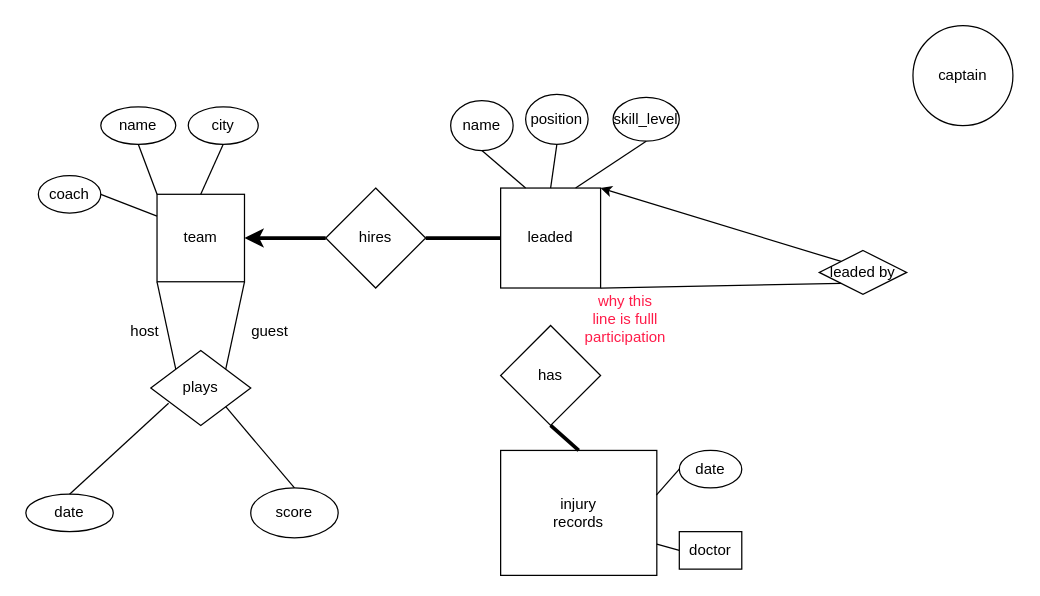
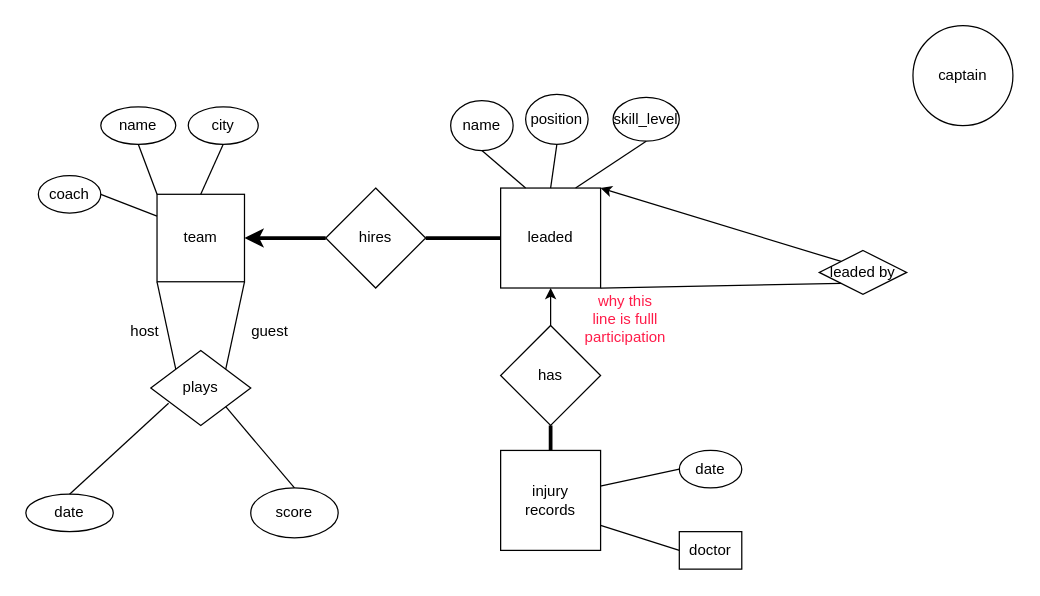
  <mxCell id="0" />
  <mxCell id="1" parent="0" />
  <mxCell id="2" value="name" style="ellipse;whiteSpace=wrap;html=1;" parent="1" vertex="1"><mxGeometry x="80" y="85" width="60" height="30" as="geometry" /></mxCell>
  <mxCell id="3" value="city" style="ellipse;whiteSpace=wrap;html=1;" parent="1" vertex="1"><mxGeometry x="150" y="85" width="56" height="30" as="geometry" /></mxCell>
  <mxCell id="4" value="coach" style="ellipse;whiteSpace=wrap;html=1;" parent="1" vertex="1"><mxGeometry x="30" y="140" width="50" height="30" as="geometry" /></mxCell>
  <mxCell id="5" value="team" style="whiteSpace=wrap;html=1;aspect=fixed;" parent="1" vertex="1"><mxGeometry x="125" y="155" width="70" height="70" as="geometry" /></mxCell>
  <mxCell id="6" value="leaded" style="whiteSpace=wrap;html=1;aspect=fixed;" parent="1" vertex="1"><mxGeometry x="400" y="150" width="80" height="80" as="geometry" /></mxCell>
  <mxCell id="7" value="captain" style="ellipse;whiteSpace=wrap;html=1;" parent="1" vertex="1"><mxGeometry x="730" y="20" width="80" height="80" as="geometry" /></mxCell>
  <mxCell id="8" value="name" style="ellipse;whiteSpace=wrap;html=1;" parent="1" vertex="1"><mxGeometry x="360" y="80" width="50" height="40" as="geometry" /></mxCell>
  <mxCell id="9" value="skill_level" style="ellipse;whiteSpace=wrap;html=1;" parent="1" vertex="1"><mxGeometry x="490" y="77.5" width="53" height="35" as="geometry" /></mxCell>
  <mxCell id="10" value="position" style="ellipse;whiteSpace=wrap;html=1;" parent="1" vertex="1"><mxGeometry x="420" y="75" width="50" height="40" as="geometry" /></mxCell>
- <mxCell id="11" value="injury&lt;br&gt;records" style="whiteSpace=wrap;html=1;aspect=fixed;" parent="1" vertex="1"><mxGeometry x="400" y="360" width="125" height="100" as="geometry" /></mxCell>
+ <mxCell id="11" value="injury&lt;br&gt;records" style="whiteSpace=wrap;html=1;aspect=fixed;" parent="1" vertex="1"><mxGeometry x="400" y="360" width="80" height="80" as="geometry" /></mxCell>
  <mxCell id="12" value="date" style="ellipse;whiteSpace=wrap;html=1;" parent="1" vertex="1"><mxGeometry x="543" y="360" width="50" height="30" as="geometry" /></mxCell>
  <mxCell id="13" value="doctor" style="whiteSpace=wrap;html=1;rounded=0;" parent="1" vertex="1"><mxGeometry x="543" y="425" width="50" height="30" as="geometry" /></mxCell>
  <mxCell id="14" value="hires" style="rhombus;whiteSpace=wrap;html=1;" parent="1" vertex="1"><mxGeometry x="260" y="150" width="80" height="80" as="geometry" /></mxCell>
  <mxCell id="15" value="plays" style="rhombus;whiteSpace=wrap;html=1;" parent="1" vertex="1"><mxGeometry x="120" y="280" width="80" height="60" as="geometry" /></mxCell>
  <mxCell id="16" value="" style="endArrow=classic;html=1;rounded=0;entryX=1;entryY=0.5;entryDx=0;entryDy=0;exitX=0;exitY=0.5;exitDx=0;exitDy=0;strokeWidth=3;" parent="1" source="14" target="5" edge="1"><mxGeometry width="50" height="50" relative="1" as="geometry"><mxPoint x="210" y="250" as="sourcePoint" /><mxPoint x="260" y="200" as="targetPoint" /></mxGeometry></mxCell>
  <mxCell id="17" value="has" style="rhombus;whiteSpace=wrap;html=1;" parent="1" vertex="1"><mxGeometry x="400" y="260" width="80" height="80" as="geometry" /></mxCell>
  <mxCell id="18" value="" style="endArrow=none;html=1;rounded=0;entryX=0.5;entryY=1;entryDx=0;entryDy=0;exitX=0.5;exitY=0;exitDx=0;exitDy=0;strokeWidth=3;" parent="1" source="11" target="17" edge="1"><mxGeometry width="50" height="50" relative="1" as="geometry"><mxPoint x="550" y="390" as="sourcePoint" /><mxPoint x="600" y="340" as="targetPoint" /></mxGeometry></mxCell>
+ <mxCell id="19" value="" style="endArrow=classic;html=1;rounded=0;entryX=0.5;entryY=1;entryDx=0;entryDy=0;" parent="1" source="17" target="6" edge="1"><mxGeometry width="50" height="50" relative="1" as="geometry"><mxPoint x="270" y="350" as="sourcePoint" /><mxPoint x="320" y="300" as="targetPoint" /></mxGeometry></mxCell>
  <mxCell id="20" value="date" style="ellipse;whiteSpace=wrap;html=1;" parent="1" vertex="1"><mxGeometry x="20" y="395" width="70" height="30" as="geometry" /></mxCell>
  <mxCell id="21" value="score" style="ellipse;whiteSpace=wrap;html=1;" parent="1" vertex="1"><mxGeometry x="200" y="390" width="70" height="40" as="geometry" /></mxCell>
  <mxCell id="22" value="" style="endArrow=none;html=1;rounded=0;exitX=0.5;exitY=0;exitDx=0;exitDy=0;entryX=0.178;entryY=0.705;entryDx=0;entryDy=0;entryPerimeter=0;" parent="1" source="20" target="15" edge="1"><mxGeometry width="50" height="50" relative="1" as="geometry"><mxPoint x="270" y="340" as="sourcePoint" /><mxPoint x="320" y="290" as="targetPoint" /></mxGeometry></mxCell>
  <mxCell id="23" value="" style="endArrow=none;html=1;rounded=0;exitX=0.5;exitY=0;exitDx=0;exitDy=0;entryX=1;entryY=1;entryDx=0;entryDy=0;" parent="1" source="21" target="15" edge="1"><mxGeometry width="50" height="50" relative="1" as="geometry"><mxPoint x="60" y="420" as="sourcePoint" /><mxPoint x="130" y="320" as="targetPoint" /></mxGeometry></mxCell>
  <mxCell id="24" value="" style="endArrow=none;html=1;rounded=0;entryX=0;entryY=1;entryDx=0;entryDy=0;exitX=0;exitY=0;exitDx=0;exitDy=0;" parent="1" source="15" target="5" edge="1"><mxGeometry width="50" height="50" relative="1" as="geometry"><mxPoint x="120" y="290" as="sourcePoint" /><mxPoint x="170" y="240" as="targetPoint" /></mxGeometry></mxCell>
  <mxCell id="25" value="" style="endArrow=none;html=1;rounded=0;entryX=0.5;entryY=1;entryDx=0;entryDy=0;exitX=0;exitY=0;exitDx=0;exitDy=0;" edge="1" parent="1" source="5" target="2"><mxGeometry width="50" height="50" relative="1" as="geometry"><mxPoint x="70" y="180" as="sourcePoint" /><mxPoint x="120" y="130" as="targetPoint" /></mxGeometry></mxCell>
  <mxCell id="26" value="" style="endArrow=none;html=1;rounded=0;entryX=0.5;entryY=1;entryDx=0;entryDy=0;exitX=0.5;exitY=0;exitDx=0;exitDy=0;" edge="1" parent="1" source="5" target="3"><mxGeometry width="50" height="50" relative="1" as="geometry"><mxPoint x="210" y="190" as="sourcePoint" /><mxPoint x="260" y="140" as="targetPoint" /></mxGeometry></mxCell>
  <mxCell id="27" value="" style="endArrow=none;html=1;rounded=0;entryX=0;entryY=0.25;entryDx=0;entryDy=0;exitX=1;exitY=0.5;exitDx=0;exitDy=0;" edge="1" parent="1" source="4" target="5"><mxGeometry width="50" height="50" relative="1" as="geometry"><mxPoint x="20" y="270" as="sourcePoint" /><mxPoint x="70" y="220" as="targetPoint" /></mxGeometry></mxCell>
  <mxCell id="28" value="" style="endArrow=none;html=1;rounded=0;entryX=0.5;entryY=1;entryDx=0;entryDy=0;exitX=0.25;exitY=0;exitDx=0;exitDy=0;" edge="1" parent="1" source="6" target="8"><mxGeometry width="50" height="50" relative="1" as="geometry"><mxPoint x="480" y="140" as="sourcePoint" /><mxPoint x="530" y="90" as="targetPoint" /></mxGeometry></mxCell>
  <mxCell id="29" value="" style="endArrow=none;html=1;rounded=0;entryX=0.5;entryY=1;entryDx=0;entryDy=0;exitX=0.5;exitY=0;exitDx=0;exitDy=0;" edge="1" parent="1" source="6" target="10"><mxGeometry width="50" height="50" relative="1" as="geometry"><mxPoint x="500" y="170" as="sourcePoint" /><mxPoint x="550" y="120" as="targetPoint" /></mxGeometry></mxCell>
  <mxCell id="30" value="" style="endArrow=none;html=1;rounded=0;entryX=0.5;entryY=1;entryDx=0;entryDy=0;exitX=0.75;exitY=0;exitDx=0;exitDy=0;" edge="1" parent="1" source="6" target="9"><mxGeometry width="50" height="50" relative="1" as="geometry"><mxPoint x="480" y="190" as="sourcePoint" /><mxPoint x="530" y="140" as="targetPoint" /></mxGeometry></mxCell>
  <mxCell id="31" value="leaded by" style="rhombus;whiteSpace=wrap;html=1;" vertex="1" parent="1"><mxGeometry x="655" y="200" width="70" height="35" as="geometry" /></mxCell>
  <mxCell id="32" value="" style="endArrow=classic;html=1;rounded=0;entryX=1;entryY=0;entryDx=0;entryDy=0;exitX=0;exitY=0;exitDx=0;exitDy=0;" edge="1" parent="1" source="31" target="6"><mxGeometry width="50" height="50" relative="1" as="geometry"><mxPoint x="530" y="180" as="sourcePoint" /><mxPoint x="580" y="130" as="targetPoint" /></mxGeometry></mxCell>
  <mxCell id="33" value="" style="endArrow=none;html=1;rounded=0;exitX=1;exitY=1;exitDx=0;exitDy=0;entryX=0;entryY=1;entryDx=0;entryDy=0;" edge="1" parent="1" source="6" target="31"><mxGeometry width="50" height="50" relative="1" as="geometry"><mxPoint x="500" y="280" as="sourcePoint" /><mxPoint x="550" y="230" as="targetPoint" /></mxGeometry></mxCell>
  <mxCell id="34" value="" style="endArrow=none;html=1;rounded=0;entryX=1;entryY=1;entryDx=0;entryDy=0;exitX=1;exitY=0;exitDx=0;exitDy=0;" edge="1" parent="1" source="15" target="5"><mxGeometry width="50" height="50" relative="1" as="geometry"><mxPoint x="150" y="305" as="sourcePoint" /><mxPoint x="135" y="235" as="targetPoint" /></mxGeometry></mxCell>
  <mxCell id="35" value="host" style="text;html=1;align=center;verticalAlign=middle;resizable=0;points=[];autosize=1;strokeColor=none;fillColor=none;" vertex="1" parent="1"><mxGeometry x="90" y="250" width="50" height="30" as="geometry" /></mxCell>
  <mxCell id="36" value="guest" style="text;html=1;align=center;verticalAlign=middle;resizable=0;points=[];autosize=1;strokeColor=none;fillColor=none;" vertex="1" parent="1"><mxGeometry x="190" y="250" width="50" height="30" as="geometry" /></mxCell>
  <mxCell id="37" value="" style="endArrow=none;html=1;rounded=0;entryX=0;entryY=0.5;entryDx=0;entryDy=0;exitX=0.997;exitY=0.358;exitDx=0;exitDy=0;exitPerimeter=0;" edge="1" parent="1" source="11" target="12"><mxGeometry width="50" height="50" relative="1" as="geometry"><mxPoint x="550" y="350" as="sourcePoint" /><mxPoint x="600" y="300" as="targetPoint" /></mxGeometry></mxCell>
  <mxCell id="38" value="" style="endArrow=none;html=1;rounded=0;entryX=0;entryY=0.5;entryDx=0;entryDy=0;exitX=1;exitY=0.75;exitDx=0;exitDy=0;" edge="1" parent="1" source="11" target="13"><mxGeometry width="50" height="50" relative="1" as="geometry"><mxPoint x="450" y="520" as="sourcePoint" /><mxPoint x="500" y="470" as="targetPoint" /></mxGeometry></mxCell>
  <mxCell id="39" value="" style="endArrow=none;html=1;rounded=0;strokeWidth=3;exitX=1;exitY=0.5;exitDx=0;exitDy=0;entryX=0;entryY=0.5;entryDx=0;entryDy=0;" edge="1" parent="1" source="14" target="6"><mxGeometry width="50" height="50" relative="1" as="geometry"><mxPoint x="320" y="310" as="sourcePoint" /><mxPoint x="370" y="260" as="targetPoint" /></mxGeometry></mxCell>
  <mxCell id="40" value="&lt;font color=&quot;#ff1c49&quot;&gt;why this line is fulll participation&lt;/font&gt;" style="text;html=1;strokeColor=none;fillColor=none;align=center;verticalAlign=middle;whiteSpace=wrap;rounded=0;" vertex="1" parent="1"><mxGeometry x="470" y="240" width="60" height="30" as="geometry" /></mxCell>
